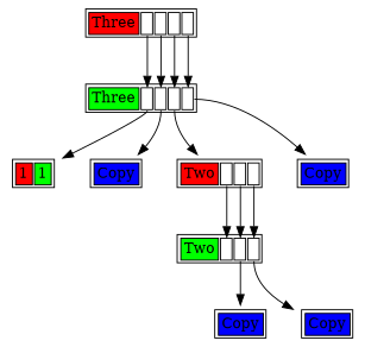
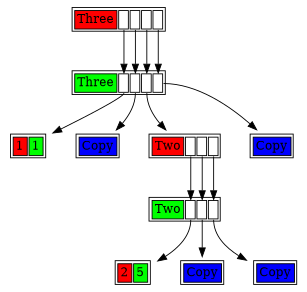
  digraph {
    node [shape=plaintext]
    edge [tailport=0]
    n1 [label=<<table>       <tr>         <td bgcolor="red">Three</td>         <td port="0"> </td>         <td port="1"> </td>         <td port="2"> </td>         <td port="3"> </td>       </tr>       </table>>]
    n2 [label=<<table>       <tr>         <td bgcolor="green">Three</td>         <td port="0"> </td>         <td port="1"> </td>         <td port="2"> </td>         <td port="3"> </td>       </tr>     </table>>]
    n3 [label=<<table>     <tr>       <td bgcolor="red">1</td>       <td bgcolor="green">1</td>     </tr>     </table>>]
    n4 [label=<<table>       <tr><td bgcolor="blue">Copy</td></tr>     </table>>]
    n5 [label=<<table>       <tr>         <td bgcolor="red">Two</td>         <td port="0"> </td>         <td port="1"> </td>         <td port="2"> </td>       </tr>     </table>>]
    n6 [label=<<table>       <tr><td bgcolor="blue">Copy</td></tr>     </table>>]
    n7 [label=<<table>       <tr>         <td bgcolor="green">Two</td>         <td port="0"> </td>         <td port="1"> </td>         <td port="2"> </td>       </tr>     </table>>]
+   n8 [label=<<table>     <tr>       <td bgcolor="red">2</td>       <td bgcolor="green">5</td>     </tr>     </table>>]
    n9 [label=<<table>       <tr><td bgcolor="blue">Copy</td></tr>     </table>>]
    n10 [label=<<table>       <tr><td bgcolor="blue">Copy</td></tr>     </table>>]
    n1 -> n2 [headport=0]
    n1 -> n2 [headport=1 tailport=1]
    n1 -> n2 [headport=2 tailport=2]
    n1 -> n2 [headport=3 tailport=3]
    n2 -> n3
    n2 -> n4 [tailport=1]
    n2 -> n5 [tailport=2]
    n2 -> n6 [tailport=3]
    n5 -> n7 [headport=0]
    n5 -> n7 [headport=1 tailport=1]
    n5 -> n7 [headport=2 tailport=2]
+   n7 -> n8
    n7 -> n9 [tailport=1]
    n7 -> n10 [tailport=2]
  }
